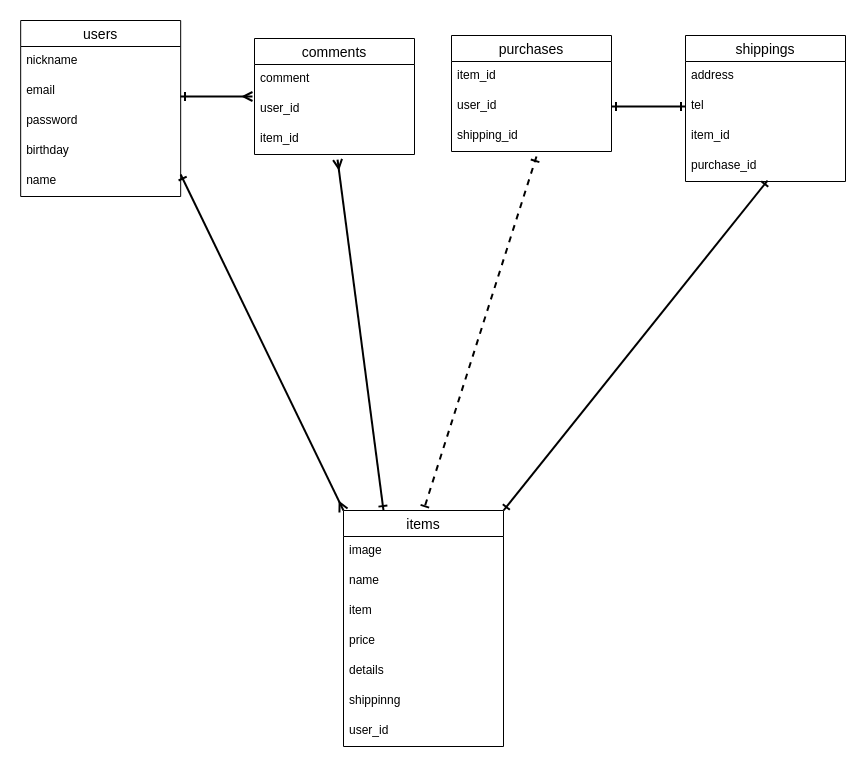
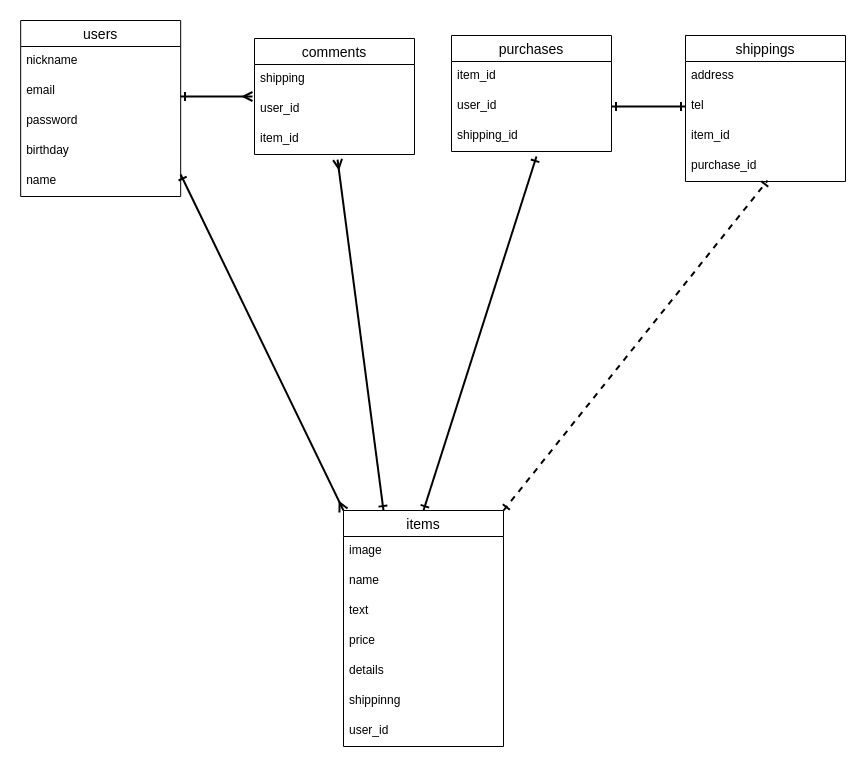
  <mxCell id="0" />
  <mxCell id="1" parent="0" />
  <mxCell id="2" value="shippings" style="swimlane;fontStyle=0;childLayout=stackLayout;horizontal=1;startSize=26;horizontalStack=0;resizeParent=1;resizeParentMax=0;resizeLast=0;collapsible=1;marginBottom=0;align=center;fontSize=14;fillColor=none;" vertex="1" parent="1"><mxGeometry x="685" y="35" width="160" height="146" as="geometry" /></mxCell>
  <mxCell id="3" value="address" style="text;strokeColor=none;fillColor=none;spacingLeft=4;spacingRight=4;overflow=hidden;rotatable=0;points=[[0,0.5],[1,0.5]];portConstraint=eastwest;fontSize=12;" vertex="1" parent="2"><mxGeometry y="26" width="160" height="30" as="geometry" /></mxCell>
  <mxCell id="4" value="tel" style="text;strokeColor=none;fillColor=none;spacingLeft=4;spacingRight=4;overflow=hidden;rotatable=0;points=[[0,0.5],[1,0.5]];portConstraint=eastwest;fontSize=12;" vertex="1" parent="2"><mxGeometry y="56" width="160" height="30" as="geometry" /></mxCell>
  <mxCell id="5" value="item_id" style="text;strokeColor=none;fillColor=none;spacingLeft=4;spacingRight=4;overflow=hidden;rotatable=0;points=[[0,0.5],[1,0.5]];portConstraint=eastwest;fontSize=12;" vertex="1" parent="2"><mxGeometry y="86" width="160" height="30" as="geometry" /></mxCell>
  <mxCell id="6" value="purchase_id" style="text;strokeColor=none;fillColor=none;spacingLeft=4;spacingRight=4;overflow=hidden;rotatable=0;points=[[0,0.5],[1,0.5]];portConstraint=eastwest;fontSize=12;" vertex="1" parent="2"><mxGeometry y="116" width="160" height="30" as="geometry" /></mxCell>
  <mxCell id="7" value="items" style="swimlane;fontStyle=0;childLayout=stackLayout;horizontal=1;startSize=26;horizontalStack=0;resizeParent=1;resizeParentMax=0;resizeLast=0;collapsible=1;marginBottom=0;align=center;fontSize=14;fillColor=none;" vertex="1" parent="1"><mxGeometry x="343" y="510" width="160" height="236" as="geometry" /></mxCell>
  <mxCell id="8" value="image" style="text;strokeColor=none;fillColor=none;spacingLeft=4;spacingRight=4;overflow=hidden;rotatable=0;points=[[0,0.5],[1,0.5]];portConstraint=eastwest;fontSize=12;" vertex="1" parent="7"><mxGeometry y="26" width="160" height="30" as="geometry" /></mxCell>
  <mxCell id="9" value="name" style="text;strokeColor=none;fillColor=none;spacingLeft=4;spacingRight=4;overflow=hidden;rotatable=0;points=[[0,0.5],[1,0.5]];portConstraint=eastwest;fontSize=12;" vertex="1" parent="7"><mxGeometry y="56" width="160" height="30" as="geometry" /></mxCell>
- <mxCell id="10" value="item" style="text;strokeColor=none;fillColor=none;spacingLeft=4;spacingRight=4;overflow=hidden;rotatable=0;points=[[0,0.5],[1,0.5]];portConstraint=eastwest;fontSize=12;" vertex="1" parent="7"><mxGeometry y="86" width="160" height="30" as="geometry" /></mxCell>
+ <mxCell id="10" value="text" style="text;strokeColor=none;fillColor=none;spacingLeft=4;spacingRight=4;overflow=hidden;rotatable=0;points=[[0,0.5],[1,0.5]];portConstraint=eastwest;fontSize=12;" vertex="1" parent="7"><mxGeometry y="86" width="160" height="30" as="geometry" /></mxCell>
  <mxCell id="11" value="price" style="text;strokeColor=none;fillColor=none;spacingLeft=4;spacingRight=4;overflow=hidden;rotatable=0;points=[[0,0.5],[1,0.5]];portConstraint=eastwest;fontSize=12;" vertex="1" parent="7"><mxGeometry y="116" width="160" height="30" as="geometry" /></mxCell>
  <mxCell id="12" value="details" style="text;strokeColor=none;fillColor=none;spacingLeft=4;spacingRight=4;overflow=hidden;rotatable=0;points=[[0,0.5],[1,0.5]];portConstraint=eastwest;fontSize=12;" vertex="1" parent="7"><mxGeometry y="146" width="160" height="30" as="geometry" /></mxCell>
  <mxCell id="13" value="shippinng" style="text;strokeColor=none;fillColor=none;spacingLeft=4;spacingRight=4;overflow=hidden;rotatable=0;points=[[0,0.5],[1,0.5]];portConstraint=eastwest;fontSize=12;" vertex="1" parent="7"><mxGeometry y="176" width="160" height="30" as="geometry" /></mxCell>
  <mxCell id="14" value="user_id" style="text;strokeColor=none;fillColor=none;spacingLeft=4;spacingRight=4;overflow=hidden;rotatable=0;points=[[0,0.5],[1,0.5]];portConstraint=eastwest;fontSize=12;" vertex="1" parent="7"><mxGeometry y="206" width="160" height="30" as="geometry" /></mxCell>
  <mxCell id="15" value="purchases" style="swimlane;fontStyle=0;childLayout=stackLayout;horizontal=1;startSize=26;horizontalStack=0;resizeParent=1;resizeParentMax=0;resizeLast=0;collapsible=1;marginBottom=0;align=center;fontSize=14;fillColor=none;" vertex="1" parent="1"><mxGeometry x="451" y="35" width="160" height="116" as="geometry" /></mxCell>
  <mxCell id="16" value="item_id" style="text;strokeColor=none;fillColor=none;spacingLeft=4;spacingRight=4;overflow=hidden;rotatable=0;points=[[0,0.5],[1,0.5]];portConstraint=eastwest;fontSize=12;" vertex="1" parent="15"><mxGeometry y="26" width="160" height="30" as="geometry" /></mxCell>
  <mxCell id="17" value="user_id" style="text;strokeColor=none;fillColor=none;spacingLeft=4;spacingRight=4;overflow=hidden;rotatable=0;points=[[0,0.5],[1,0.5]];portConstraint=eastwest;fontSize=12;" vertex="1" parent="15"><mxGeometry y="56" width="160" height="30" as="geometry" /></mxCell>
  <mxCell id="18" value="shipping_id" style="text;strokeColor=none;fillColor=none;spacingLeft=4;spacingRight=4;overflow=hidden;rotatable=0;points=[[0,0.5],[1,0.5]];portConstraint=eastwest;fontSize=12;" vertex="1" parent="15"><mxGeometry y="86" width="160" height="30" as="geometry" /></mxCell>
- <mxCell id="19" value="" style="endArrow=ERone;html=1;strokeWidth=2;startArrow=ERone;startFill=0;endFill=0;exitX=1;exitY=0;exitDx=0;exitDy=0;entryX=0.513;entryY=0.967;entryDx=0;entryDy=0;entryPerimeter=0;" edge="1" parent="1" source="7" target="6"><mxGeometry width="50" height="50" relative="1" as="geometry"><mxPoint x="726" y="368" as="sourcePoint" /><mxPoint x="726" y="186" as="targetPoint" /></mxGeometry></mxCell>
- <mxCell id="20" value="" style="endArrow=ERone;html=1;strokeWidth=2;entryX=0.5;entryY=0;entryDx=0;entryDy=0;startArrow=ERone;startFill=0;endFill=0;exitX=0.531;exitY=1.167;exitDx=0;exitDy=0;exitPerimeter=0;dashed=1;" edge="1" parent="1" source="18" target="7"><mxGeometry width="50" height="50" relative="1" as="geometry"><mxPoint x="180.18" y="418" as="sourcePoint" /><mxPoint x="626" y="418" as="targetPoint" /></mxGeometry></mxCell>
+ <mxCell id="19" value="" style="endArrow=ERone;html=1;strokeWidth=2;startArrow=ERone;startFill=0;endFill=0;exitX=1;exitY=0;exitDx=0;exitDy=0;entryX=0.513;entryY=0.967;entryDx=0;entryDy=0;entryPerimeter=0;dashed=1;" edge="1" parent="1" source="7" target="6"><mxGeometry width="50" height="50" relative="1" as="geometry"><mxPoint x="726" y="368" as="sourcePoint" /><mxPoint x="726" y="186" as="targetPoint" /></mxGeometry></mxCell>
+ <mxCell id="20" value="" style="endArrow=ERone;html=1;strokeWidth=2;entryX=0.5;entryY=0;entryDx=0;entryDy=0;startArrow=ERone;startFill=0;endFill=0;exitX=0.531;exitY=1.167;exitDx=0;exitDy=0;exitPerimeter=0;" edge="1" parent="1" source="18" target="7"><mxGeometry width="50" height="50" relative="1" as="geometry"><mxPoint x="180.18" y="418" as="sourcePoint" /><mxPoint x="626" y="418" as="targetPoint" /></mxGeometry></mxCell>
  <mxCell id="21" value="" style="endArrow=ERmany;html=1;strokeWidth=2;startArrow=ERone;startFill=0;endFill=0;entryX=0;entryY=0;entryDx=0;entryDy=0;" edge="1" parent="1" target="7"><mxGeometry width="50" height="50" relative="1" as="geometry"><mxPoint x="180.18" y="174" as="sourcePoint" /><mxPoint x="626" y="398" as="targetPoint" /></mxGeometry></mxCell>
  <mxCell id="22" value="comments" style="swimlane;fontStyle=0;childLayout=stackLayout;horizontal=1;startSize=26;horizontalStack=0;resizeParent=1;resizeParentMax=0;resizeLast=0;collapsible=1;marginBottom=0;align=center;fontSize=14;fillColor=none;" vertex="1" parent="1"><mxGeometry x="254" y="38" width="160" height="116" as="geometry" /></mxCell>
- <mxCell id="23" value="comment" style="text;strokeColor=none;fillColor=none;spacingLeft=4;spacingRight=4;overflow=hidden;rotatable=0;points=[[0,0.5],[1,0.5]];portConstraint=eastwest;fontSize=12;" vertex="1" parent="22"><mxGeometry y="26" width="160" height="30" as="geometry" /></mxCell>
+ <mxCell id="23" value="shipping" style="text;strokeColor=none;fillColor=none;spacingLeft=4;spacingRight=4;overflow=hidden;rotatable=0;points=[[0,0.5],[1,0.5]];portConstraint=eastwest;fontSize=12;" vertex="1" parent="22"><mxGeometry y="26" width="160" height="30" as="geometry" /></mxCell>
  <mxCell id="24" value="user_id" style="text;strokeColor=none;fillColor=none;spacingLeft=4;spacingRight=4;overflow=hidden;rotatable=0;points=[[0,0.5],[1,0.5]];portConstraint=eastwest;fontSize=12;" vertex="1" parent="22"><mxGeometry y="56" width="160" height="30" as="geometry" /></mxCell>
  <mxCell id="25" value="item_id" style="text;strokeColor=none;fillColor=none;spacingLeft=4;spacingRight=4;overflow=hidden;rotatable=0;points=[[0,0.5],[1,0.5]];portConstraint=eastwest;fontSize=12;" vertex="1" parent="22"><mxGeometry y="86" width="160" height="30" as="geometry" /></mxCell>
  <mxCell id="26" value="" style="endArrow=ERmany;html=1;fontColor=#F0F0F0;startArrow=ERone;startFill=0;endFill=0;strokeWidth=2;" edge="1" parent="1"><mxGeometry width="50" height="50" relative="1" as="geometry"><mxPoint x="180" y="96" as="sourcePoint" /><mxPoint x="252" y="96" as="targetPoint" /></mxGeometry></mxCell>
  <mxCell id="27" value="users" style="swimlane;fontStyle=0;childLayout=stackLayout;horizontal=1;startSize=26;horizontalStack=0;resizeParent=1;resizeParentMax=0;resizeLast=0;collapsible=1;marginBottom=0;align=center;fontSize=14;fillColor=none;" vertex="1" parent="1"><mxGeometry x="20.18" y="20" width="160" height="176" as="geometry" /></mxCell>
  <mxCell id="28" value="nickname" style="text;strokeColor=none;fillColor=none;spacingLeft=4;spacingRight=4;overflow=hidden;rotatable=0;points=[[0,0.5],[1,0.5]];portConstraint=eastwest;fontSize=12;" vertex="1" parent="27"><mxGeometry y="26" width="160" height="30" as="geometry" /></mxCell>
  <mxCell id="29" value="email" style="text;strokeColor=none;fillColor=none;spacingLeft=4;spacingRight=4;overflow=hidden;rotatable=0;points=[[0,0.5],[1,0.5]];portConstraint=eastwest;fontSize=12;" vertex="1" parent="27"><mxGeometry y="56" width="160" height="30" as="geometry" /></mxCell>
  <mxCell id="30" value="password" style="text;strokeColor=none;fillColor=none;spacingLeft=4;spacingRight=4;overflow=hidden;rotatable=0;points=[[0,0.5],[1,0.5]];portConstraint=eastwest;fontSize=12;" vertex="1" parent="27"><mxGeometry y="86" width="160" height="30" as="geometry" /></mxCell>
  <mxCell id="31" value="birthday" style="text;strokeColor=none;fillColor=none;spacingLeft=4;spacingRight=4;overflow=hidden;rotatable=0;points=[[0,0.5],[1,0.5]];portConstraint=eastwest;fontSize=12;" vertex="1" parent="27"><mxGeometry y="116" width="160" height="30" as="geometry" /></mxCell>
  <mxCell id="32" value="name" style="text;strokeColor=none;fillColor=none;spacingLeft=4;spacingRight=4;overflow=hidden;rotatable=0;points=[[0,0.5],[1,0.5]];portConstraint=eastwest;fontSize=12;" vertex="1" parent="27"><mxGeometry y="146" width="160" height="30" as="geometry" /></mxCell>
  <mxCell id="33" value="" style="endArrow=ERmany;html=1;strokeWidth=2;fontColor=#000000;entryX=0.519;entryY=1.167;entryDx=0;entryDy=0;entryPerimeter=0;exitX=0.25;exitY=0;exitDx=0;exitDy=0;startArrow=ERone;startFill=0;endFill=0;" edge="1" parent="1" source="7" target="25"><mxGeometry width="50" height="50" relative="1" as="geometry"><mxPoint x="379" y="504" as="sourcePoint" /><mxPoint x="457" y="377" as="targetPoint" /></mxGeometry></mxCell>
  <mxCell id="34" value="" style="endArrow=ERone;html=1;strokeWidth=2;fontColor=#000000;exitX=1;exitY=0.5;exitDx=0;exitDy=0;entryX=0;entryY=0.5;entryDx=0;entryDy=0;startArrow=ERone;startFill=0;endFill=0;" edge="1" parent="1" source="17" target="4"><mxGeometry width="50" height="50" relative="1" as="geometry"><mxPoint x="620" y="141" as="sourcePoint" /><mxPoint x="670" y="91" as="targetPoint" /></mxGeometry></mxCell>
